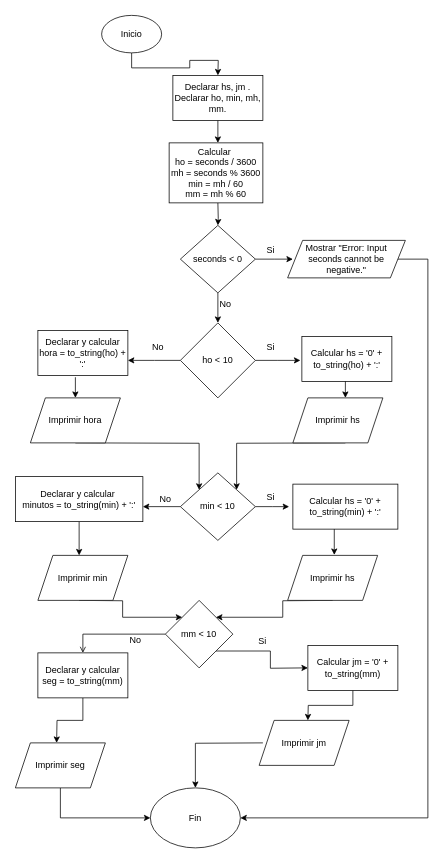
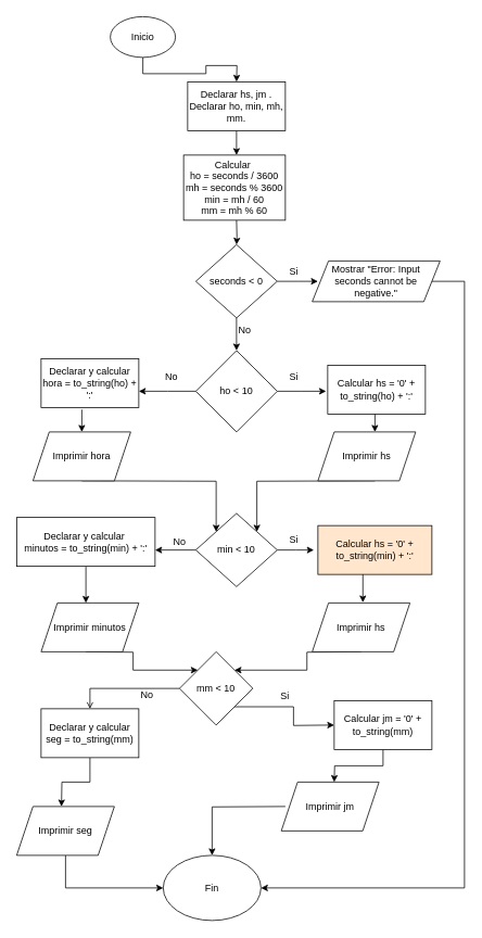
  <mxCell id="0" />
  <mxCell id="1" parent="0" />
  <mxCell id="2" style="edgeStyle=orthogonalEdgeStyle;rounded=0;orthogonalLoop=1;jettySize=auto;html=1;exitX=0.5;exitY=1;exitDx=0;exitDy=0;entryX=0.5;entryY=0;entryDx=0;entryDy=0;" parent="1" source="3" edge="1"><mxGeometry relative="1" as="geometry"><mxPoint x="290" y="100" as="targetPoint" /></mxGeometry></mxCell>
  <mxCell id="3" value="Inicio" style="ellipse;whiteSpace=wrap;html=1;" parent="1" vertex="1"><mxGeometry x="135" y="20" width="80" height="50" as="geometry" /></mxCell>
  <mxCell id="4" style="edgeStyle=orthogonalEdgeStyle;rounded=0;orthogonalLoop=1;jettySize=auto;html=1;exitX=0.5;exitY=1;exitDx=0;exitDy=0;" parent="1" edge="1"><mxGeometry relative="1" as="geometry"><mxPoint x="290" y="160" as="sourcePoint" /><mxPoint x="290" y="190" as="targetPoint" /></mxGeometry></mxCell>
  <mxCell id="5" style="edgeStyle=orthogonalEdgeStyle;rounded=0;orthogonalLoop=1;jettySize=auto;html=1;exitX=0.5;exitY=1;exitDx=0;exitDy=0;" parent="1" target="8" edge="1"><mxGeometry relative="1" as="geometry"><mxPoint x="290" y="270" as="sourcePoint" /></mxGeometry></mxCell>
  <mxCell id="6" style="edgeStyle=orthogonalEdgeStyle;rounded=0;orthogonalLoop=1;jettySize=auto;html=1;exitX=0.5;exitY=1;exitDx=0;exitDy=0;entryX=0.5;entryY=0;entryDx=0;entryDy=0;" parent="1" source="8" target="11" edge="1"><mxGeometry relative="1" as="geometry" /></mxCell>
  <mxCell id="7" style="edgeStyle=orthogonalEdgeStyle;rounded=0;orthogonalLoop=1;jettySize=auto;html=1;exitX=1;exitY=0.5;exitDx=0;exitDy=0;entryX=0;entryY=0.5;entryDx=0;entryDy=0;" parent="1" source="8" edge="1"><mxGeometry relative="1" as="geometry"><mxPoint x="390" y="345" as="targetPoint" /></mxGeometry></mxCell>
  <mxCell id="8" value="seconds &amp;lt; 0" style="rhombus;whiteSpace=wrap;html=1;" parent="1" vertex="1"><mxGeometry x="240" y="300" width="100" height="90" as="geometry" /></mxCell>
  <mxCell id="9" style="edgeStyle=orthogonalEdgeStyle;rounded=0;orthogonalLoop=1;jettySize=auto;html=1;exitX=1;exitY=0.5;exitDx=0;exitDy=0;entryX=0;entryY=0.5;entryDx=0;entryDy=0;" parent="1" source="11" edge="1"><mxGeometry relative="1" as="geometry"><mxPoint x="400" y="480" as="targetPoint" /></mxGeometry></mxCell>
  <mxCell id="10" style="edgeStyle=orthogonalEdgeStyle;rounded=0;orthogonalLoop=1;jettySize=auto;html=1;exitX=0;exitY=0.5;exitDx=0;exitDy=0;entryX=1;entryY=0.5;entryDx=0;entryDy=0;" parent="1" source="11" edge="1"><mxGeometry relative="1" as="geometry"><mxPoint x="170" y="480" as="targetPoint" /></mxGeometry></mxCell>
  <mxCell id="11" value="ho &amp;lt; 10" style="rhombus;whiteSpace=wrap;html=1;" parent="1" vertex="1"><mxGeometry x="240" y="430" width="100" height="100" as="geometry" /></mxCell>
  <mxCell id="12" style="edgeStyle=orthogonalEdgeStyle;rounded=0;orthogonalLoop=1;jettySize=auto;html=1;exitX=1;exitY=0.5;exitDx=0;exitDy=0;entryX=1;entryY=0.5;entryDx=0;entryDy=0;" parent="1" target="36" edge="1"><mxGeometry relative="1" as="geometry"><Array as="points"><mxPoint x="570" y="345" /><mxPoint x="570" y="1090" /></Array><mxPoint x="510" y="345" as="sourcePoint" /></mxGeometry></mxCell>
  <mxCell id="13" style="edgeStyle=orthogonalEdgeStyle;rounded=0;orthogonalLoop=1;jettySize=auto;html=1;exitX=0.5;exitY=1;exitDx=0;exitDy=0;entryX=0.5;entryY=0;entryDx=0;entryDy=0;" parent="1" edge="1"><mxGeometry relative="1" as="geometry"><mxPoint x="460" y="502.5" as="sourcePoint" /><mxPoint x="460" y="530" as="targetPoint" /></mxGeometry></mxCell>
  <mxCell id="14" value="Si" style="text;html=1;align=center;verticalAlign=middle;resizable=0;points=[];autosize=1;strokeColor=none;fillColor=none;" parent="1" vertex="1"><mxGeometry x="345" y="318" width="30" height="30" as="geometry" /></mxCell>
  <mxCell id="15" value="No" style="text;html=1;align=center;verticalAlign=middle;resizable=0;points=[];autosize=1;strokeColor=none;fillColor=none;" parent="1" vertex="1"><mxGeometry x="280" y="390" width="40" height="30" as="geometry" /></mxCell>
  <mxCell id="16" style="edgeStyle=orthogonalEdgeStyle;rounded=0;orthogonalLoop=1;jettySize=auto;html=1;exitX=0.5;exitY=1;exitDx=0;exitDy=0;" parent="1" edge="1"><mxGeometry relative="1" as="geometry"><mxPoint x="100" y="502.5" as="sourcePoint" /><mxPoint x="100" y="530" as="targetPoint" /></mxGeometry></mxCell>
  <mxCell id="17" value="Si" style="text;html=1;align=center;verticalAlign=middle;resizable=0;points=[];autosize=1;strokeColor=none;fillColor=none;" parent="1" vertex="1"><mxGeometry x="345" y="448" width="30" height="30" as="geometry" /></mxCell>
  <mxCell id="18" value="No" style="text;html=1;align=center;verticalAlign=middle;resizable=0;points=[];autosize=1;strokeColor=none;fillColor=none;" parent="1" vertex="1"><mxGeometry x="190" y="448" width="40" height="30" as="geometry" /></mxCell>
  <mxCell id="19" style="edgeStyle=orthogonalEdgeStyle;rounded=0;orthogonalLoop=1;jettySize=auto;html=1;exitX=0.5;exitY=1;exitDx=0;exitDy=0;entryX=1;entryY=0;entryDx=0;entryDy=0;" parent="1" target="23" edge="1"><mxGeometry relative="1" as="geometry"><mxPoint x="460" y="590" as="sourcePoint" /></mxGeometry></mxCell>
  <mxCell id="20" style="edgeStyle=orthogonalEdgeStyle;rounded=0;orthogonalLoop=1;jettySize=auto;html=1;exitX=0.5;exitY=1;exitDx=0;exitDy=0;entryX=0;entryY=0;entryDx=0;entryDy=0;" parent="1" target="23" edge="1"><mxGeometry relative="1" as="geometry"><mxPoint x="100" y="590" as="sourcePoint" /></mxGeometry></mxCell>
  <mxCell id="21" style="edgeStyle=orthogonalEdgeStyle;rounded=0;orthogonalLoop=1;jettySize=auto;html=1;exitX=1;exitY=0.5;exitDx=0;exitDy=0;entryX=0;entryY=0.5;entryDx=0;entryDy=0;" parent="1" source="23" edge="1"><mxGeometry relative="1" as="geometry"><mxPoint x="385" y="675" as="targetPoint" /></mxGeometry></mxCell>
  <mxCell id="22" style="edgeStyle=orthogonalEdgeStyle;rounded=0;orthogonalLoop=1;jettySize=auto;html=1;exitX=0;exitY=0.5;exitDx=0;exitDy=0;entryX=1;entryY=0.5;entryDx=0;entryDy=0;" parent="1" source="23" edge="1"><mxGeometry relative="1" as="geometry"><mxPoint x="190" y="675" as="targetPoint" /></mxGeometry></mxCell>
  <mxCell id="23" value="min &amp;lt; 10" style="rhombus;whiteSpace=wrap;html=1;" parent="1" vertex="1"><mxGeometry x="240" y="630" width="100" height="90" as="geometry" /></mxCell>
  <mxCell id="24" value="Si" style="text;html=1;align=center;verticalAlign=middle;resizable=0;points=[];autosize=1;strokeColor=none;fillColor=none;" parent="1" vertex="1"><mxGeometry x="345" y="648" width="30" height="30" as="geometry" /></mxCell>
  <mxCell id="25" style="edgeStyle=orthogonalEdgeStyle;rounded=0;orthogonalLoop=1;jettySize=auto;html=1;exitX=0.5;exitY=1;exitDx=0;exitDy=0;entryX=0.5;entryY=0;entryDx=0;entryDy=0;" parent="1" edge="1"><mxGeometry relative="1" as="geometry"><mxPoint x="105" y="740" as="targetPoint" /><mxPoint x="105" y="695" as="sourcePoint" /></mxGeometry></mxCell>
  <mxCell id="26" value="No" style="text;html=1;align=center;verticalAlign=middle;resizable=0;points=[];autosize=1;strokeColor=none;fillColor=none;" parent="1" vertex="1"><mxGeometry x="200" y="650" width="40" height="30" as="geometry" /></mxCell>
  <mxCell id="27" style="edgeStyle=orthogonalEdgeStyle;rounded=0;orthogonalLoop=1;jettySize=auto;html=1;exitX=0.5;exitY=1;exitDx=0;exitDy=0;entryX=0.585;entryY=-0.01;entryDx=0;entryDy=0;entryPerimeter=0;" parent="1" edge="1"><mxGeometry relative="1" as="geometry"><mxPoint x="445.2" y="739.4" as="targetPoint" /><mxPoint x="442.5" y="700" as="sourcePoint" /></mxGeometry></mxCell>
  <mxCell id="28" style="edgeStyle=orthogonalEdgeStyle;rounded=0;orthogonalLoop=1;jettySize=auto;html=1;exitX=1;exitY=1;exitDx=0;exitDy=0;entryX=0.5;entryY=0;entryDx=0;entryDy=0;" parent="1" source="30" edge="1"><mxGeometry relative="1" as="geometry"><mxPoint x="410" y="890" as="targetPoint" /></mxGeometry></mxCell>
  <mxCell id="29" style="edgeStyle=orthogonalEdgeStyle;rounded=0;orthogonalLoop=1;jettySize=auto;html=1;exitX=0;exitY=0.5;exitDx=0;exitDy=0;entryX=0.5;entryY=0;entryDx=0;entryDy=0;endArrow=open;" edge="1" parent="1" source="30" target="49"><mxGeometry relative="1" as="geometry" /></mxCell>
  <mxCell id="30" value="mm &amp;lt; 10" style="rhombus;whiteSpace=wrap;html=1;" parent="1" vertex="1"><mxGeometry x="220" y="800" width="90" height="90" as="geometry" /></mxCell>
  <mxCell id="31" value="Si" style="text;html=1;align=center;verticalAlign=middle;resizable=0;points=[];autosize=1;strokeColor=none;fillColor=none;" parent="1" vertex="1"><mxGeometry x="334" y="840" width="30" height="30" as="geometry" /></mxCell>
  <mxCell id="32" value="No" style="text;html=1;align=center;verticalAlign=middle;resizable=0;points=[];autosize=1;strokeColor=none;fillColor=none;" parent="1" vertex="1"><mxGeometry x="160" y="838" width="40" height="30" as="geometry" /></mxCell>
  <mxCell id="33" style="edgeStyle=orthogonalEdgeStyle;rounded=0;orthogonalLoop=1;jettySize=auto;html=1;exitX=0;exitY=0.5;exitDx=0;exitDy=0;entryX=0.5;entryY=0;entryDx=0;entryDy=0;" parent="1" target="36" edge="1"><mxGeometry relative="1" as="geometry"><mxPoint x="350" y="990" as="sourcePoint" /></mxGeometry></mxCell>
  <mxCell id="34" style="edgeStyle=orthogonalEdgeStyle;rounded=0;orthogonalLoop=1;jettySize=auto;html=1;exitX=0.5;exitY=1;exitDx=0;exitDy=0;entryX=0;entryY=0;entryDx=0;entryDy=0;" parent="1" target="30" edge="1"><mxGeometry relative="1" as="geometry"><mxPoint x="105" y="800" as="sourcePoint" /></mxGeometry></mxCell>
  <mxCell id="35" style="edgeStyle=orthogonalEdgeStyle;rounded=0;orthogonalLoop=1;jettySize=auto;html=1;exitX=0.5;exitY=1;exitDx=0;exitDy=0;entryX=1;entryY=0;entryDx=0;entryDy=0;" parent="1" target="30" edge="1"><mxGeometry relative="1" as="geometry"><mxPoint x="443" y="800" as="sourcePoint" /></mxGeometry></mxCell>
  <mxCell id="36" value="Fin" style="ellipse;whiteSpace=wrap;html=1;" parent="1" vertex="1"><mxGeometry x="200" y="1050" width="120" height="80" as="geometry" /></mxCell>
  <mxCell id="37" value="Declarar hs, jm .&lt;div&gt;Declarar ho, min, mh, mm.&lt;/div&gt;" style="rounded=0;whiteSpace=wrap;html=1;" vertex="1" parent="1"><mxGeometry x="230" y="100" width="120" height="60" as="geometry" /></mxCell>
  <mxCell id="38" value="Calcular&amp;nbsp;&lt;div&gt;&lt;span style=&quot;background-color: initial;&quot;&gt;ho = seconds / 3600&lt;/span&gt;&lt;div&gt;mh = seconds % 3600&lt;/div&gt;&lt;div&gt;min = mh / 60&lt;/div&gt;&lt;div&gt;mm = mh % 60&lt;/div&gt;&lt;/div&gt;" style="rounded=0;whiteSpace=wrap;html=1;" vertex="1" parent="1"><mxGeometry x="225" y="190" width="125" height="80" as="geometry" /></mxCell>
  <mxCell id="39" value="Mostrar &quot;Error: Input seconds cannot be negative.&quot;" style="shape=parallelogram;perimeter=parallelogramPerimeter;whiteSpace=wrap;html=1;fixedSize=1;" vertex="1" parent="1"><mxGeometry x="383" y="320" width="157" height="50" as="geometry" /></mxCell>
  <mxCell id="40" value="Calcular&amp;nbsp;hs = '0' + to_string(ho) + ':'" style="rounded=0;whiteSpace=wrap;html=1;" vertex="1" parent="1"><mxGeometry x="402" y="448" width="120" height="60" as="geometry" /></mxCell>
  <mxCell id="41" value="Declarar y calcular&lt;div&gt;hora = to_string(ho) + ':'&lt;/div&gt;" style="rounded=0;whiteSpace=wrap;html=1;" vertex="1" parent="1"><mxGeometry x="50" y="440" width="120" height="60" as="geometry" /></mxCell>
  <mxCell id="42" value="Imprimir hora" style="shape=parallelogram;perimeter=parallelogramPerimeter;whiteSpace=wrap;html=1;fixedSize=1;" vertex="1" parent="1"><mxGeometry x="40" y="530" width="120" height="60" as="geometry" /></mxCell>
  <mxCell id="43" value="Imprimir hs" style="shape=parallelogram;perimeter=parallelogramPerimeter;whiteSpace=wrap;html=1;fixedSize=1;" vertex="1" parent="1"><mxGeometry x="390" y="530" width="120" height="60" as="geometry" /></mxCell>
  <mxCell id="44" value="Declarar y calcular&amp;nbsp;&lt;div&gt;minutos = to_string(min) + ':'&lt;/div&gt;" style="rounded=0;whiteSpace=wrap;html=1;" vertex="1" parent="1"><mxGeometry x="20" y="635" width="170" height="60" as="geometry" /></mxCell>
- <mxCell id="45" value="Calcular&amp;nbsp;hs = '0' + to_string(min) + ':'" style="rounded=0;whiteSpace=wrap;html=1;" vertex="1" parent="1"><mxGeometry x="390" y="645" width="140" height="60" as="geometry" /></mxCell>
- <mxCell id="46" value="Imprimir min" style="shape=parallelogram;perimeter=parallelogramPerimeter;whiteSpace=wrap;html=1;fixedSize=1;" vertex="1" parent="1"><mxGeometry x="50" y="740" width="120" height="60" as="geometry" /></mxCell>
+ <mxCell id="45" value="Calcular&amp;nbsp;hs = '0' + to_string(min) + ':'" style="rounded=0;whiteSpace=wrap;html=1;fillColor=#ffe6cc;" vertex="1" parent="1"><mxGeometry x="390" y="645" width="140" height="60" as="geometry" /></mxCell>
+ <mxCell id="46" value="Imprimir minutos" style="shape=parallelogram;perimeter=parallelogramPerimeter;whiteSpace=wrap;html=1;fixedSize=1;" vertex="1" parent="1"><mxGeometry x="50" y="740" width="120" height="60" as="geometry" /></mxCell>
  <mxCell id="47" value="Imprimir hs" style="shape=parallelogram;perimeter=parallelogramPerimeter;whiteSpace=wrap;html=1;fixedSize=1;" vertex="1" parent="1"><mxGeometry x="383" y="740" width="120" height="60" as="geometry" /></mxCell>
  <mxCell id="48" value="" style="edgeStyle=orthogonalEdgeStyle;rounded=0;orthogonalLoop=1;jettySize=auto;html=1;" edge="1" parent="1" source="49"><mxGeometry relative="1" as="geometry"><mxPoint x="75" y="990" as="targetPoint" /></mxGeometry></mxCell>
  <mxCell id="49" value="Declarar y calcular&lt;div&gt;seg = to_string(mm)&lt;/div&gt;" style="rounded=0;whiteSpace=wrap;html=1;" vertex="1" parent="1"><mxGeometry x="50" y="870" width="120" height="60" as="geometry" /></mxCell>
  <mxCell id="50" style="edgeStyle=orthogonalEdgeStyle;rounded=0;orthogonalLoop=1;jettySize=auto;html=1;exitX=0.5;exitY=1;exitDx=0;exitDy=0;entryX=0;entryY=0.5;entryDx=0;entryDy=0;" edge="1" parent="1" source="51" target="36"><mxGeometry relative="1" as="geometry" /></mxCell>
  <mxCell id="51" value="Imprimir seg" style="shape=parallelogram;perimeter=parallelogramPerimeter;whiteSpace=wrap;html=1;fixedSize=1;" vertex="1" parent="1"><mxGeometry x="20" y="990" width="120" height="60" as="geometry" /></mxCell>
  <mxCell id="52" style="edgeStyle=orthogonalEdgeStyle;rounded=0;orthogonalLoop=1;jettySize=auto;html=1;exitX=0.5;exitY=1;exitDx=0;exitDy=0;entryX=0.5;entryY=0;entryDx=0;entryDy=0;" edge="1" parent="1" source="53"><mxGeometry relative="1" as="geometry"><mxPoint x="410" y="960" as="targetPoint" /></mxGeometry></mxCell>
  <mxCell id="53" value="Calcular&amp;nbsp;jm = '0' + to_string(mm)" style="rounded=0;whiteSpace=wrap;html=1;" vertex="1" parent="1"><mxGeometry x="410" y="860" width="120" height="60" as="geometry" /></mxCell>
  <mxCell id="54" value="Imprimir jm" style="shape=parallelogram;perimeter=parallelogramPerimeter;whiteSpace=wrap;html=1;fixedSize=1;" vertex="1" parent="1"><mxGeometry x="345" y="960" width="120" height="60" as="geometry" /></mxCell>
